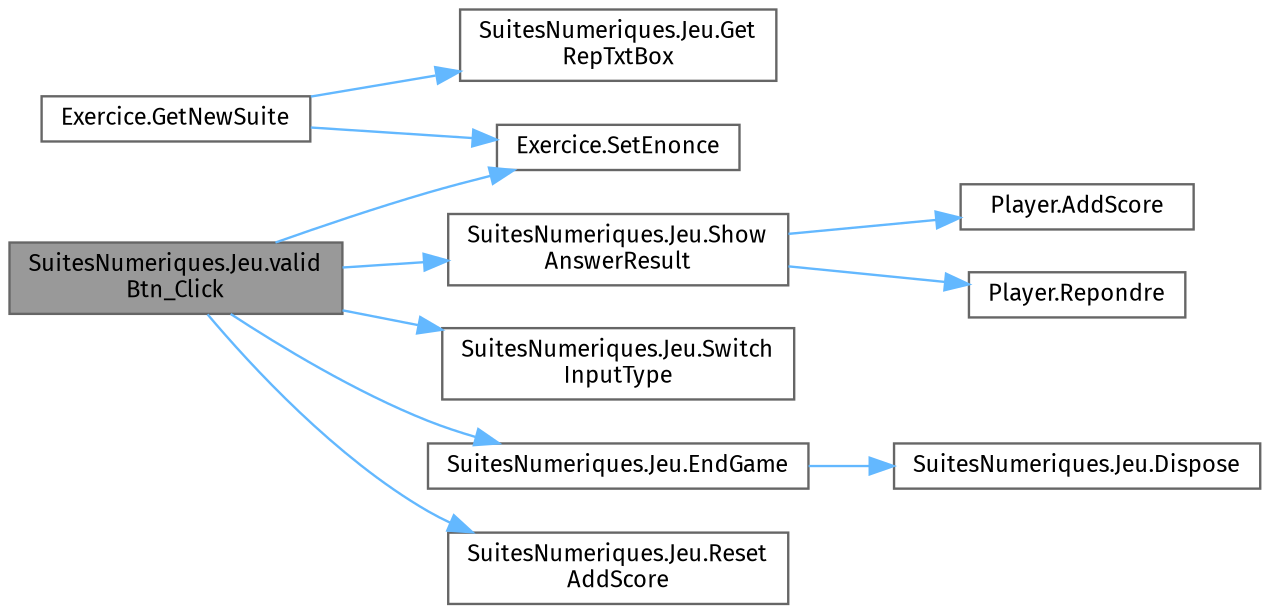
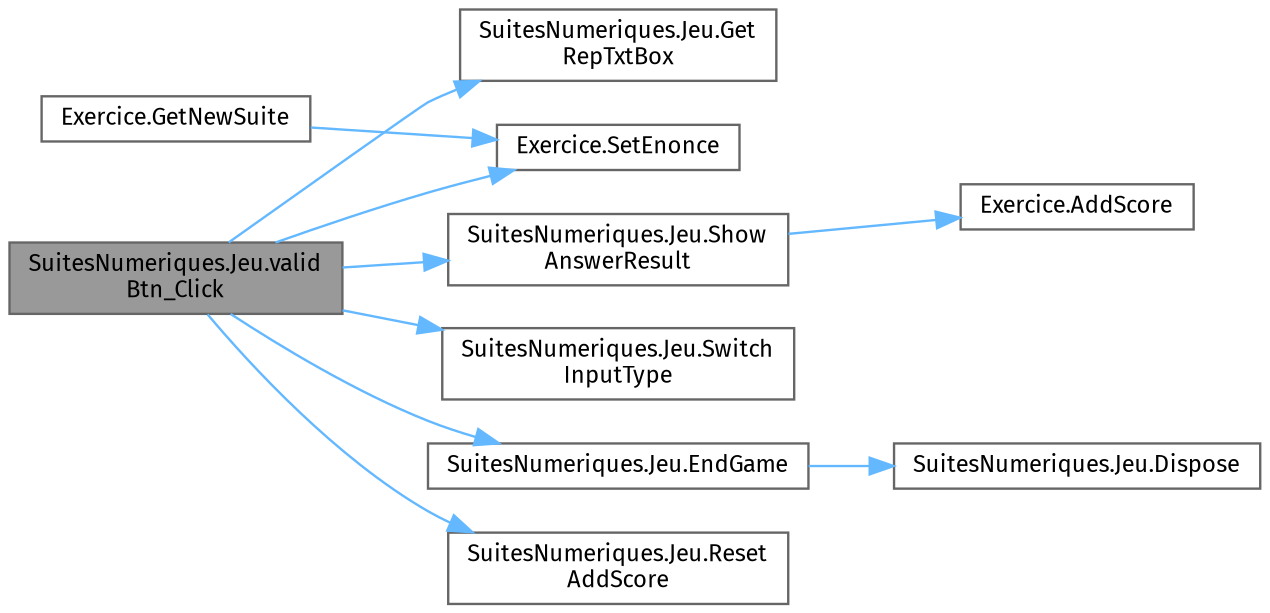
  digraph {
    fontname="Fira Sans"
    rankdir=LR
    node [color=grey40 fillcolor=white fontname="Fira Sans" fontsize=10 shape=box style=filled]
    edge [color=steelblue1 fontname="Fira Sans" fontsize=10 labelfontname=Helvetica labelfontsize=10 style=solid]
    n1 [color=gray40 fillcolor=grey60 fontcolor=black height=0.2 label="SuitesNumeriques.Jeu.valid\lBtn_Click" width=0.4]
    n2 [height=0.2 label="SuitesNumeriques.Jeu.EndGame" width=0.4]
    n3 [height=0.2 label="SuitesNumeriques.Jeu.Get\lRepTxtBox" width=0.4]
    n4 [height=0.2 label="SuitesNumeriques.Jeu.Reset\lAddScore" width=0.4]
    n5 [height=0.2 label="SuitesNumeriques.Jeu.Show\lAnswerResult" width=0.4]
    n6 [height=0.2 label="SuitesNumeriques.Jeu.Switch\lInputType" width=0.4]
    n7 [height=0.2 label="Exercice.SetEnonce" width=0.4]
    n8 [height=0.2 label="SuitesNumeriques.Jeu.Dispose" width=0.4]
    n9 [height=0.2 label="Exercice.GetNewSuite" width=0.4]
-   n10 [height=0.2 label="Player.AddScore" width=0.4]
-   n11 [height=0.2 label="Player.Repondre" width=0.4]
+   n10 [height=0.2 label="Exercice.AddScore" width=0.4]
    n1 -> n2
-   n9 -> n3
+   n1 -> n3
    n1 -> n4
    n1 -> n5
    n1 -> n6
    n1 -> n7
    n2 -> n8
    n5 -> n10
-   n5 -> n11
    n9 -> n7
  }
